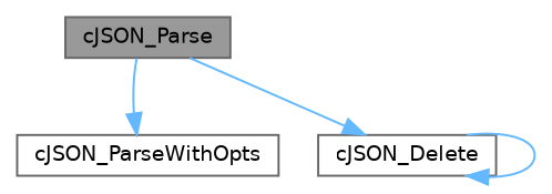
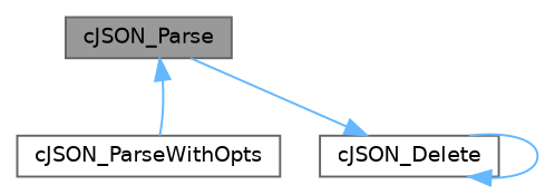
  digraph {
    rankdir=TB
    node [color=grey40 fillcolor=white fontname=Helvetica fontsize=10 shape=box style=filled]
    edge [color=steelblue1 fontname=Helvetica fontsize=10 labelfontname=Helvetica labelfontsize=10 style=solid]
    n1 [color=gray40 fillcolor=grey60 fontcolor=black height=0.2 label=cJSON_Parse width=0.4]
    n2 [height=0.2 label=cJSON_ParseWithOpts width=0.4]
    n3 [height=0.2 label=cJSON_Delete width=0.4]
-   n1 -> n2
+   n2 -> n1
    n1 -> n3
    n3 -> n3
  }
